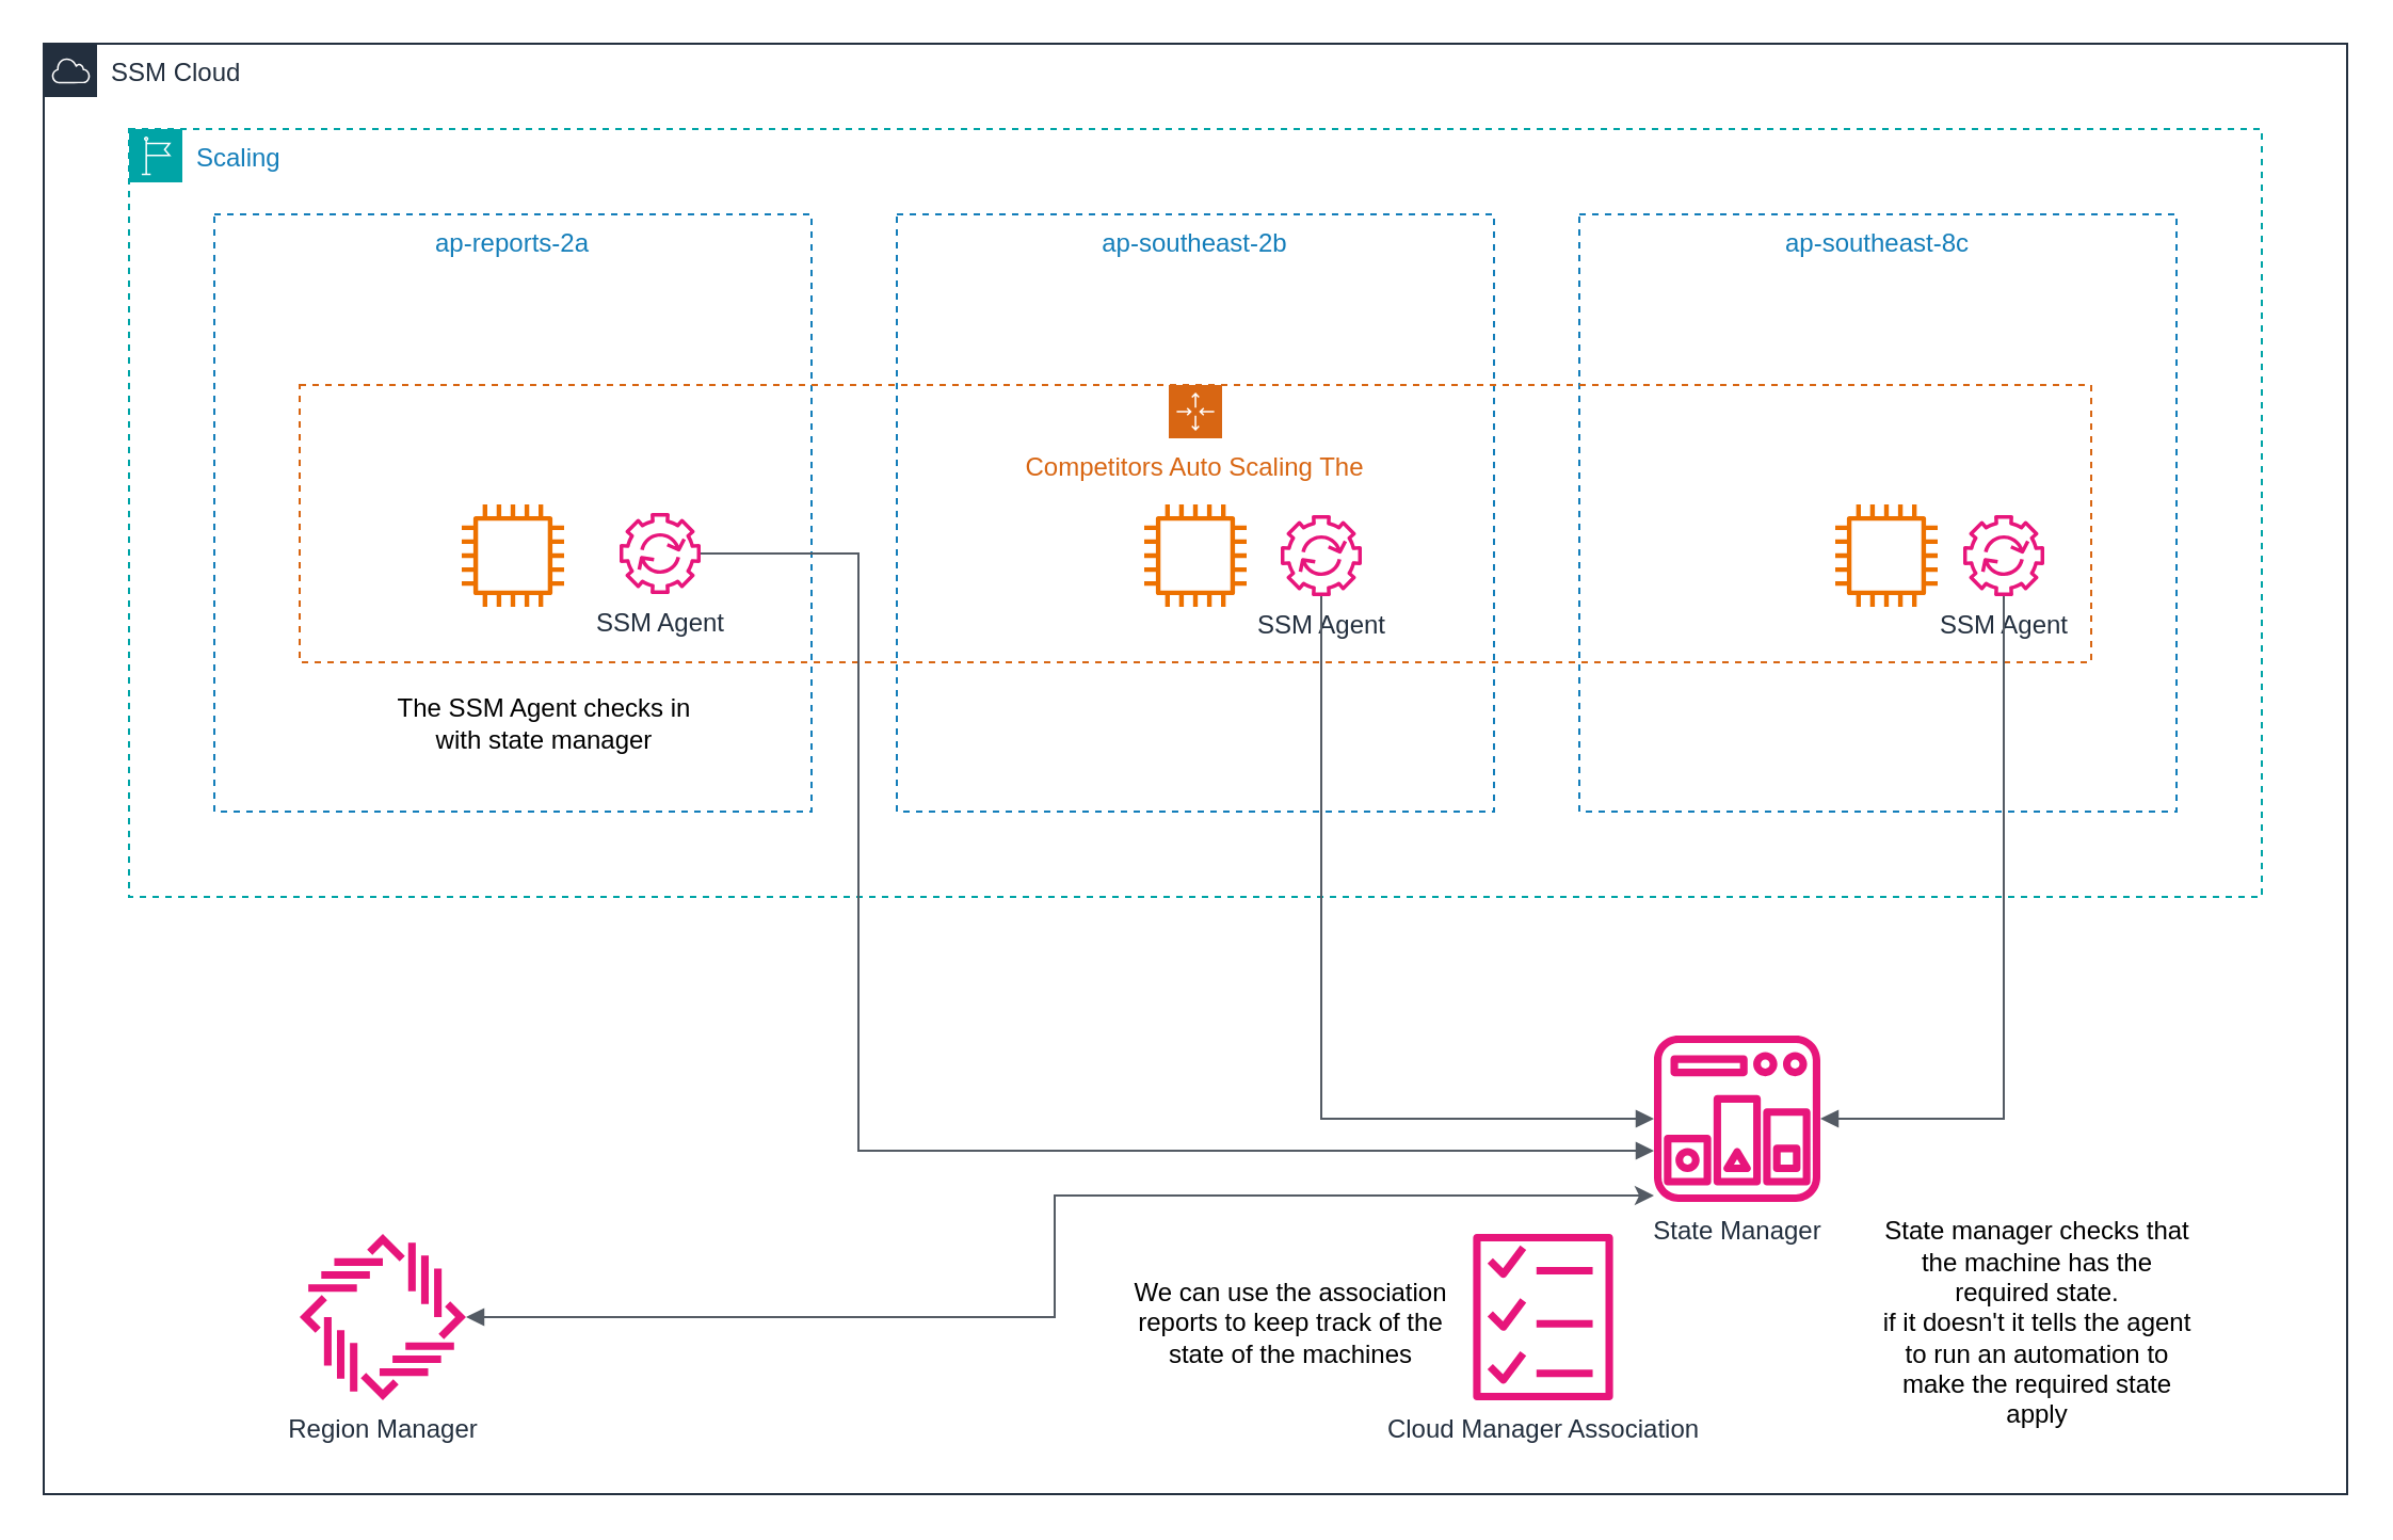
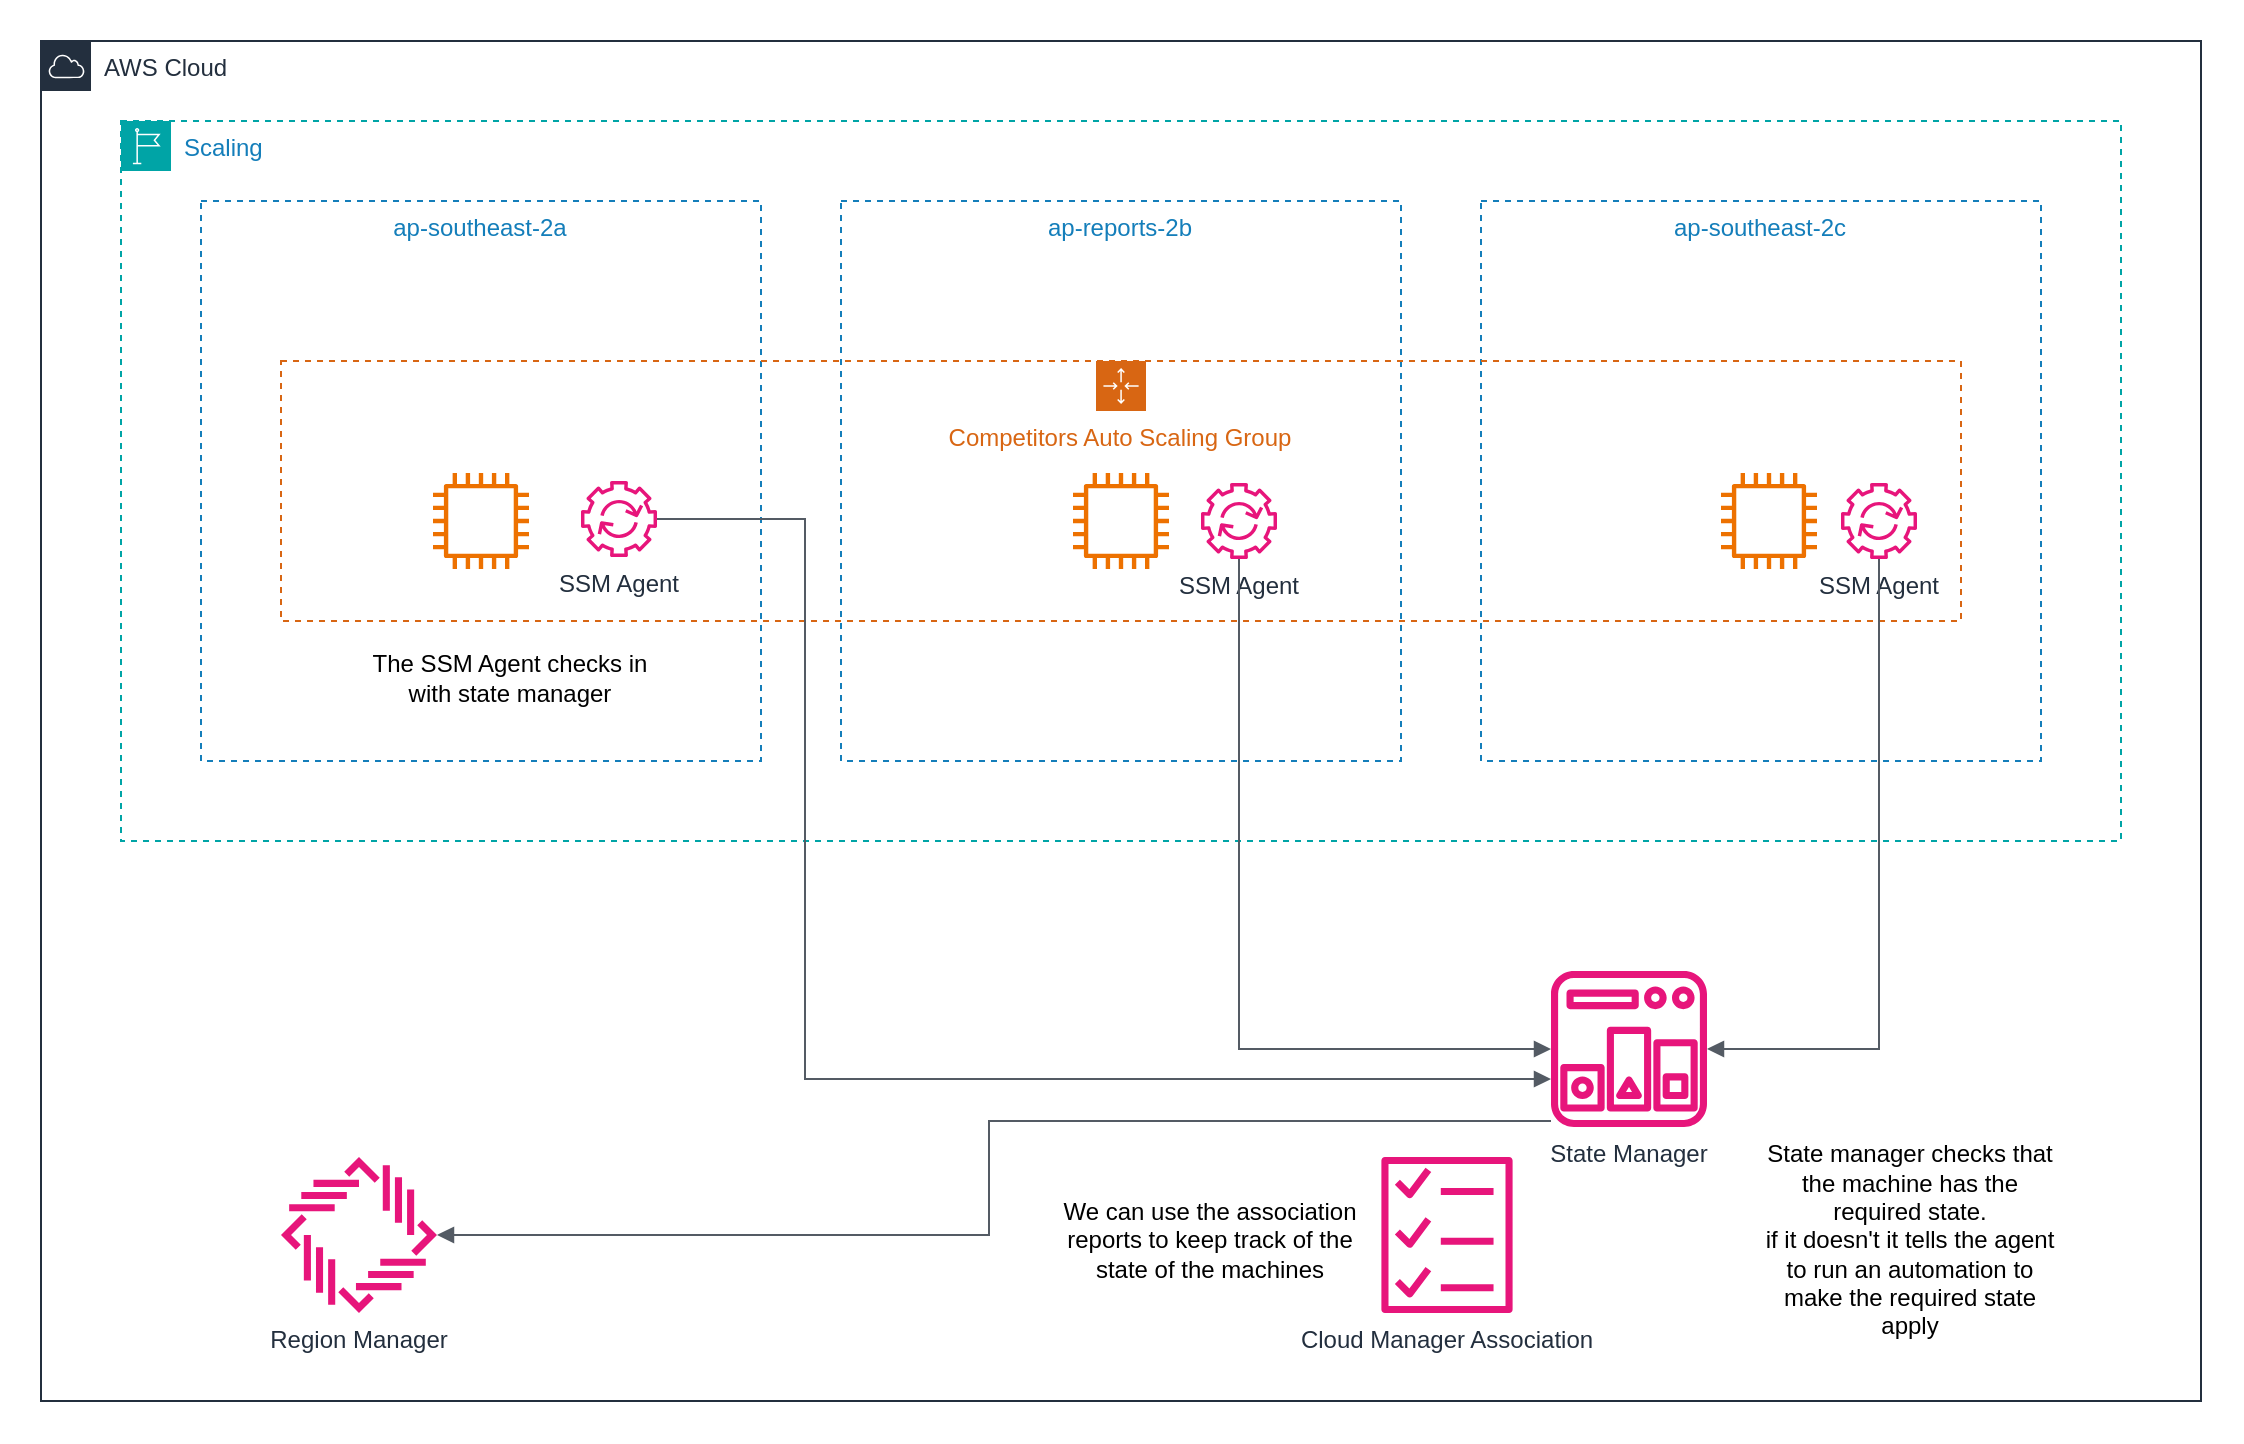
  <mxCell id="0" />
  <mxCell id="1" parent="0" />
- <mxCell id="2" value="SSM Cloud" style="points=[[0,0],[0.25,0],[0.5,0],[0.75,0],[1,0],[1,0.25],[1,0.5],[1,0.75],[1,1],[0.75,1],[0.5,1],[0.25,1],[0,1],[0,0.75],[0,0.5],[0,0.25]];outlineConnect=0;gradientColor=none;html=1;whiteSpace=wrap;fontSize=12;fontStyle=0;container=1;pointerEvents=0;collapsible=0;recursiveResize=0;shape=mxgraph.aws4.group;grIcon=mxgraph.aws4.group_aws_cloud;strokeColor=#232F3E;fillColor=none;verticalAlign=top;align=left;spacingLeft=30;fontColor=#232F3E;dashed=0;" parent="1" vertex="1"><mxGeometry x="20" y="20" width="1080" height="680" as="geometry" /></mxCell>
+ <mxCell id="2" value="AWS Cloud" style="points=[[0,0],[0.25,0],[0.5,0],[0.75,0],[1,0],[1,0.25],[1,0.5],[1,0.75],[1,1],[0.75,1],[0.5,1],[0.25,1],[0,1],[0,0.75],[0,0.5],[0,0.25]];outlineConnect=0;gradientColor=none;html=1;whiteSpace=wrap;fontSize=12;fontStyle=0;container=1;pointerEvents=0;collapsible=0;recursiveResize=0;shape=mxgraph.aws4.group;grIcon=mxgraph.aws4.group_aws_cloud;strokeColor=#232F3E;fillColor=none;verticalAlign=top;align=left;spacingLeft=30;fontColor=#232F3E;dashed=0;" parent="1" vertex="1"><mxGeometry x="20" y="20" width="1080" height="680" as="geometry" /></mxCell>
  <mxCell id="3" value="Scaling" style="points=[[0,0],[0.25,0],[0.5,0],[0.75,0],[1,0],[1,0.25],[1,0.5],[1,0.75],[1,1],[0.75,1],[0.5,1],[0.25,1],[0,1],[0,0.75],[0,0.5],[0,0.25]];outlineConnect=0;gradientColor=none;html=1;whiteSpace=wrap;fontSize=12;fontStyle=0;container=1;pointerEvents=0;collapsible=0;recursiveResize=0;shape=mxgraph.aws4.group;grIcon=mxgraph.aws4.group_region;strokeColor=#00A4A6;fillColor=none;verticalAlign=top;align=left;spacingLeft=30;fontColor=#147EBA;dashed=1;" parent="2" vertex="1"><mxGeometry x="40" y="40" width="1000" height="360" as="geometry" /></mxCell>
- <mxCell id="4" value="ap-reports-2a" style="fillColor=none;strokeColor=#147EBA;dashed=1;verticalAlign=top;fontStyle=0;fontColor=#147EBA;whiteSpace=wrap;html=1;" parent="3" vertex="1"><mxGeometry x="40" y="40" width="280" height="280" as="geometry" /></mxCell>
- <mxCell id="5" value="ap-southeast-8c" style="fillColor=none;strokeColor=#147EBA;dashed=1;verticalAlign=top;fontStyle=0;fontColor=#147EBA;whiteSpace=wrap;html=1;" parent="3" vertex="1"><mxGeometry x="680" y="40" width="280" height="280" as="geometry" /></mxCell>
- <mxCell id="6" value="ap-southeast-2b" style="fillColor=none;strokeColor=#147EBA;dashed=1;verticalAlign=top;fontStyle=0;fontColor=#147EBA;whiteSpace=wrap;html=1;" parent="3" vertex="1"><mxGeometry x="360" y="40" width="280" height="280" as="geometry" /></mxCell>
- <mxCell id="7" value="Competitors Auto Scaling The" style="points=[[0,0],[0.25,0],[0.5,0],[0.75,0],[1,0],[1,0.25],[1,0.5],[1,0.75],[1,1],[0.75,1],[0.5,1],[0.25,1],[0,1],[0,0.75],[0,0.5],[0,0.25]];outlineConnect=0;gradientColor=none;html=1;whiteSpace=wrap;fontSize=12;fontStyle=0;container=1;pointerEvents=0;collapsible=0;recursiveResize=0;shape=mxgraph.aws4.groupCenter;grIcon=mxgraph.aws4.group_auto_scaling_group;grStroke=1;strokeColor=#D86613;fillColor=none;verticalAlign=top;align=center;fontColor=#D86613;dashed=1;spacingTop=25;" parent="3" vertex="1"><mxGeometry x="80" y="120" width="840" height="130" as="geometry" /></mxCell>
+ <mxCell id="4" value="ap-southeast-2a" style="fillColor=none;strokeColor=#147EBA;dashed=1;verticalAlign=top;fontStyle=0;fontColor=#147EBA;whiteSpace=wrap;html=1;" parent="3" vertex="1"><mxGeometry x="40" y="40" width="280" height="280" as="geometry" /></mxCell>
+ <mxCell id="5" value="ap-southeast-2c" style="fillColor=none;strokeColor=#147EBA;dashed=1;verticalAlign=top;fontStyle=0;fontColor=#147EBA;whiteSpace=wrap;html=1;" parent="3" vertex="1"><mxGeometry x="680" y="40" width="280" height="280" as="geometry" /></mxCell>
+ <mxCell id="6" value="ap-reports-2b" style="fillColor=none;strokeColor=#147EBA;dashed=1;verticalAlign=top;fontStyle=0;fontColor=#147EBA;whiteSpace=wrap;html=1;" parent="3" vertex="1"><mxGeometry x="360" y="40" width="280" height="280" as="geometry" /></mxCell>
+ <mxCell id="7" value="Competitors Auto Scaling Group" style="points=[[0,0],[0.25,0],[0.5,0],[0.75,0],[1,0],[1,0.25],[1,0.5],[1,0.75],[1,1],[0.75,1],[0.5,1],[0.25,1],[0,1],[0,0.75],[0,0.5],[0,0.25]];outlineConnect=0;gradientColor=none;html=1;whiteSpace=wrap;fontSize=12;fontStyle=0;container=1;pointerEvents=0;collapsible=0;recursiveResize=0;shape=mxgraph.aws4.groupCenter;grIcon=mxgraph.aws4.group_auto_scaling_group;grStroke=1;strokeColor=#D86613;fillColor=none;verticalAlign=top;align=center;fontColor=#D86613;dashed=1;spacingTop=25;" parent="3" vertex="1"><mxGeometry x="80" y="120" width="840" height="130" as="geometry" /></mxCell>
  <mxCell id="8" value="" style="sketch=0;outlineConnect=0;fontColor=#232F3E;gradientColor=none;fillColor=#ED7100;strokeColor=none;dashed=0;verticalLabelPosition=bottom;verticalAlign=top;align=center;html=1;fontSize=12;fontStyle=0;aspect=fixed;pointerEvents=1;shape=mxgraph.aws4.instance2;" parent="7" vertex="1"><mxGeometry x="76" y="56" width="48" height="48" as="geometry" /></mxCell>
  <mxCell id="9" value="" style="sketch=0;outlineConnect=0;fontColor=#232F3E;gradientColor=none;fillColor=#ED7100;strokeColor=none;dashed=0;verticalLabelPosition=bottom;verticalAlign=top;align=center;html=1;fontSize=12;fontStyle=0;aspect=fixed;pointerEvents=1;shape=mxgraph.aws4.instance2;" parent="7" vertex="1"><mxGeometry x="396" y="56" width="48" height="48" as="geometry" /></mxCell>
  <mxCell id="10" value="" style="sketch=0;outlineConnect=0;fontColor=#232F3E;gradientColor=none;fillColor=#ED7100;strokeColor=none;dashed=0;verticalLabelPosition=bottom;verticalAlign=top;align=center;html=1;fontSize=12;fontStyle=0;aspect=fixed;pointerEvents=1;shape=mxgraph.aws4.instance2;" parent="7" vertex="1"><mxGeometry x="720" y="56" width="48" height="48" as="geometry" /></mxCell>
  <mxCell id="11" value="SSM Agent" style="sketch=0;outlineConnect=0;fontColor=#232F3E;gradientColor=none;fillColor=#E7157B;strokeColor=none;dashed=0;verticalLabelPosition=bottom;verticalAlign=top;align=center;html=1;fontSize=12;fontStyle=0;aspect=fixed;pointerEvents=1;shape=mxgraph.aws4.automation;" parent="7" vertex="1"><mxGeometry x="460" y="61" width="38" height="38" as="geometry" /></mxCell>
  <mxCell id="12" value="SSM Agent" style="sketch=0;outlineConnect=0;fontColor=#232F3E;gradientColor=none;fillColor=#E7157B;strokeColor=none;dashed=0;verticalLabelPosition=bottom;verticalAlign=top;align=center;html=1;fontSize=12;fontStyle=0;aspect=fixed;pointerEvents=1;shape=mxgraph.aws4.automation;" parent="7" vertex="1"><mxGeometry x="780" y="61" width="38" height="38" as="geometry" /></mxCell>
  <mxCell id="13" value="SSM Agent" style="sketch=0;outlineConnect=0;fontColor=#232F3E;gradientColor=none;fillColor=#E7157B;strokeColor=none;dashed=0;verticalLabelPosition=bottom;verticalAlign=top;align=center;html=1;fontSize=12;fontStyle=0;aspect=fixed;pointerEvents=1;shape=mxgraph.aws4.automation;" parent="3" vertex="1"><mxGeometry x="230" y="180" width="38" height="38" as="geometry" /></mxCell>
  <mxCell id="14" value="The SSM Agent checks in with state manager " style="text;html=1;align=center;verticalAlign=middle;whiteSpace=wrap;rounded=0;" vertex="1" parent="3"><mxGeometry x="120" y="264" width="150" height="30" as="geometry" /></mxCell>
  <mxCell id="15" value="Region Manager" style="sketch=0;outlineConnect=0;fontColor=#232F3E;gradientColor=none;fillColor=#E7157B;strokeColor=none;dashed=0;verticalLabelPosition=bottom;verticalAlign=top;align=center;html=1;fontSize=12;fontStyle=0;aspect=fixed;pointerEvents=1;shape=mxgraph.aws4.patch_manager;" parent="2" vertex="1"><mxGeometry x="120" y="558" width="78" height="78" as="geometry" /></mxCell>
  <mxCell id="16" value="State Manager" style="sketch=0;outlineConnect=0;fontColor=#232F3E;gradientColor=none;fillColor=#E7157B;strokeColor=none;dashed=0;verticalLabelPosition=bottom;verticalAlign=top;align=center;html=1;fontSize=12;fontStyle=0;aspect=fixed;pointerEvents=1;shape=mxgraph.aws4.state_manager;" parent="2" vertex="1"><mxGeometry x="755" y="465" width="78" height="78" as="geometry" /></mxCell>
  <mxCell id="17" value="" style="edgeStyle=orthogonalEdgeStyle;html=1;endArrow=none;elbow=vertical;startArrow=block;startFill=1;strokeColor=#545B64;rounded=0;" edge="1" parent="2" source="16" target="11"><mxGeometry width="100" relative="1" as="geometry"><mxPoint x="368" y="529" as="sourcePoint" /><mxPoint x="609" y="269" as="targetPoint" /></mxGeometry></mxCell>
  <mxCell id="18" value="" style="edgeStyle=orthogonalEdgeStyle;html=1;endArrow=block;elbow=vertical;startArrow=none;endFill=1;strokeColor=#545B64;rounded=0;" edge="1" parent="2" source="13" target="16"><mxGeometry width="100" relative="1" as="geometry"><mxPoint x="230" y="239" as="sourcePoint" /><mxPoint x="672.001" y="519" as="targetPoint" /><Array as="points"><mxPoint x="382" y="239" /><mxPoint x="382" y="519" /></Array></mxGeometry></mxCell>
  <mxCell id="19" value="" style="edgeStyle=orthogonalEdgeStyle;html=1;endArrow=none;elbow=vertical;startArrow=block;startFill=1;strokeColor=#545B64;rounded=0;" edge="1" parent="2" source="16" target="12"><mxGeometry width="100" relative="1" as="geometry"><mxPoint x="378" y="539" as="sourcePoint" /><mxPoint x="619" y="279" as="targetPoint" /></mxGeometry></mxCell>
  <mxCell id="20" value="Cloud Manager Association " style="sketch=0;outlineConnect=0;fontColor=#232F3E;gradientColor=none;fillColor=#E7157B;strokeColor=none;dashed=0;verticalLabelPosition=bottom;verticalAlign=top;align=center;html=1;fontSize=12;fontStyle=0;aspect=fixed;pointerEvents=1;shape=mxgraph.aws4.checklist;" vertex="1" parent="2"><mxGeometry x="670" y="558" width="66" height="78" as="geometry" /></mxCell>
- <mxCell id="21" value="" style="edgeStyle=orthogonalEdgeStyle;html=1;endArrow=classic;elbow=vertical;startArrow=block;startFill=1;strokeColor=#545B64;rounded=0;" edge="1" parent="2" source="15" target="16"><mxGeometry width="100" relative="1" as="geometry"><mxPoint x="520" y="400" as="sourcePoint" /><mxPoint x="620" y="400" as="targetPoint" /><Array as="points"><mxPoint x="474" y="597" /><mxPoint x="474" y="540" /></Array></mxGeometry></mxCell>
+ <mxCell id="21" value="" style="edgeStyle=orthogonalEdgeStyle;html=1;endArrow=none;elbow=vertical;startArrow=block;startFill=1;strokeColor=#545B64;rounded=0;" edge="1" parent="2" source="15" target="16"><mxGeometry width="100" relative="1" as="geometry"><mxPoint x="520" y="400" as="sourcePoint" /><mxPoint x="620" y="400" as="targetPoint" /><Array as="points"><mxPoint x="474" y="597" /><mxPoint x="474" y="540" /></Array></mxGeometry></mxCell>
  <mxCell id="22" value="State manager checks that the machine has the required state. &lt;br&gt;if it doesn't it tells the agent to run an automation to make the required state apply " style="text;html=1;align=center;verticalAlign=middle;whiteSpace=wrap;rounded=0;" vertex="1" parent="2"><mxGeometry x="860" y="540" width="150" height="120" as="geometry" /></mxCell>
  <mxCell id="23" value="We can use the association reports to keep track of the state of the machines" style="text;html=1;align=center;verticalAlign=middle;whiteSpace=wrap;rounded=0;" vertex="1" parent="2"><mxGeometry x="510" y="540" width="150" height="120" as="geometry" /></mxCell>
